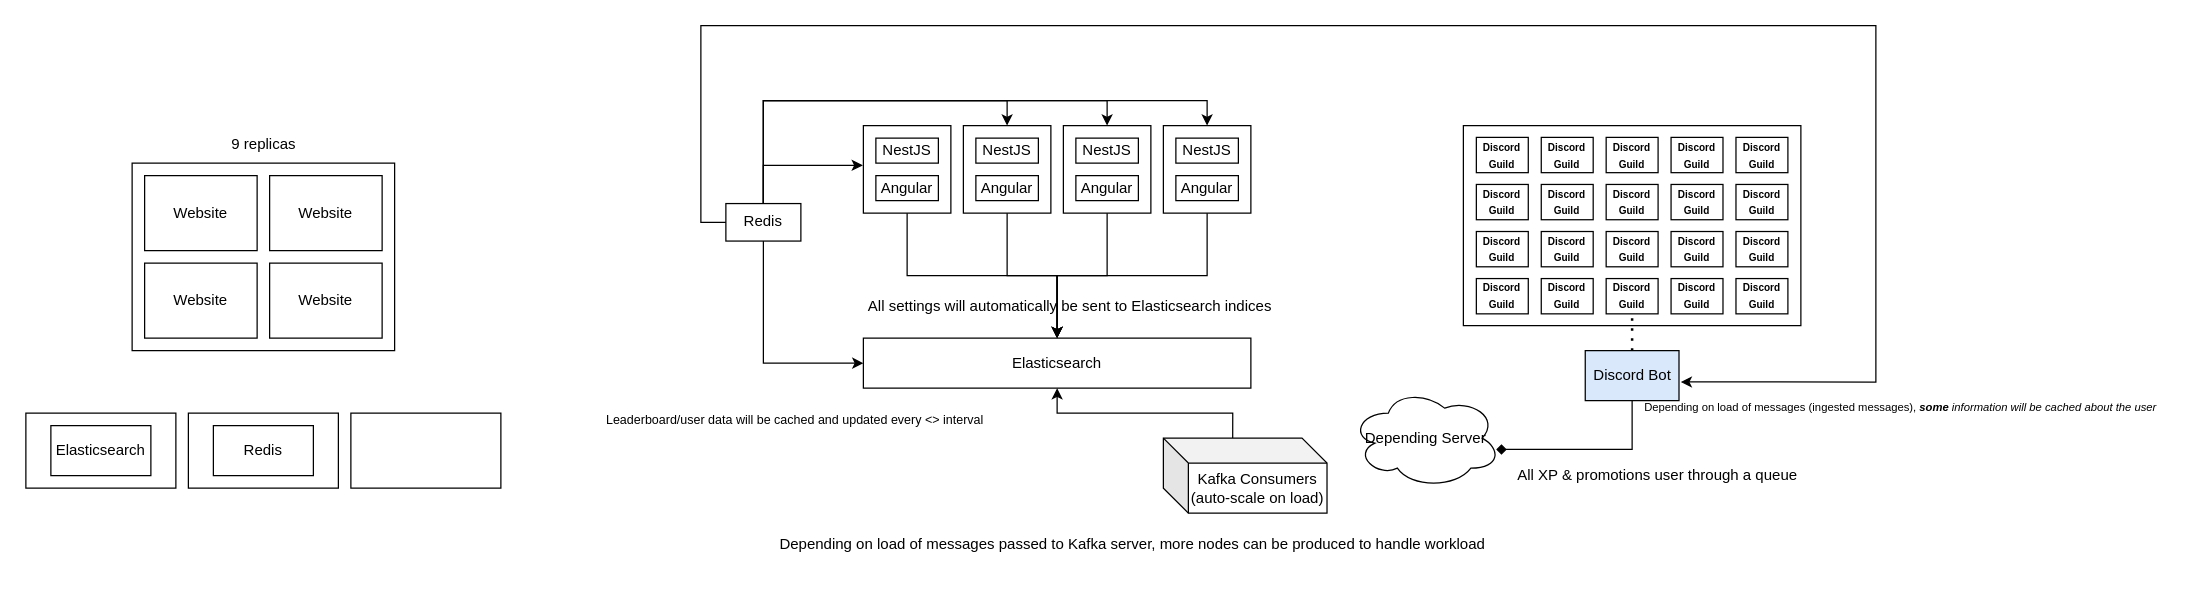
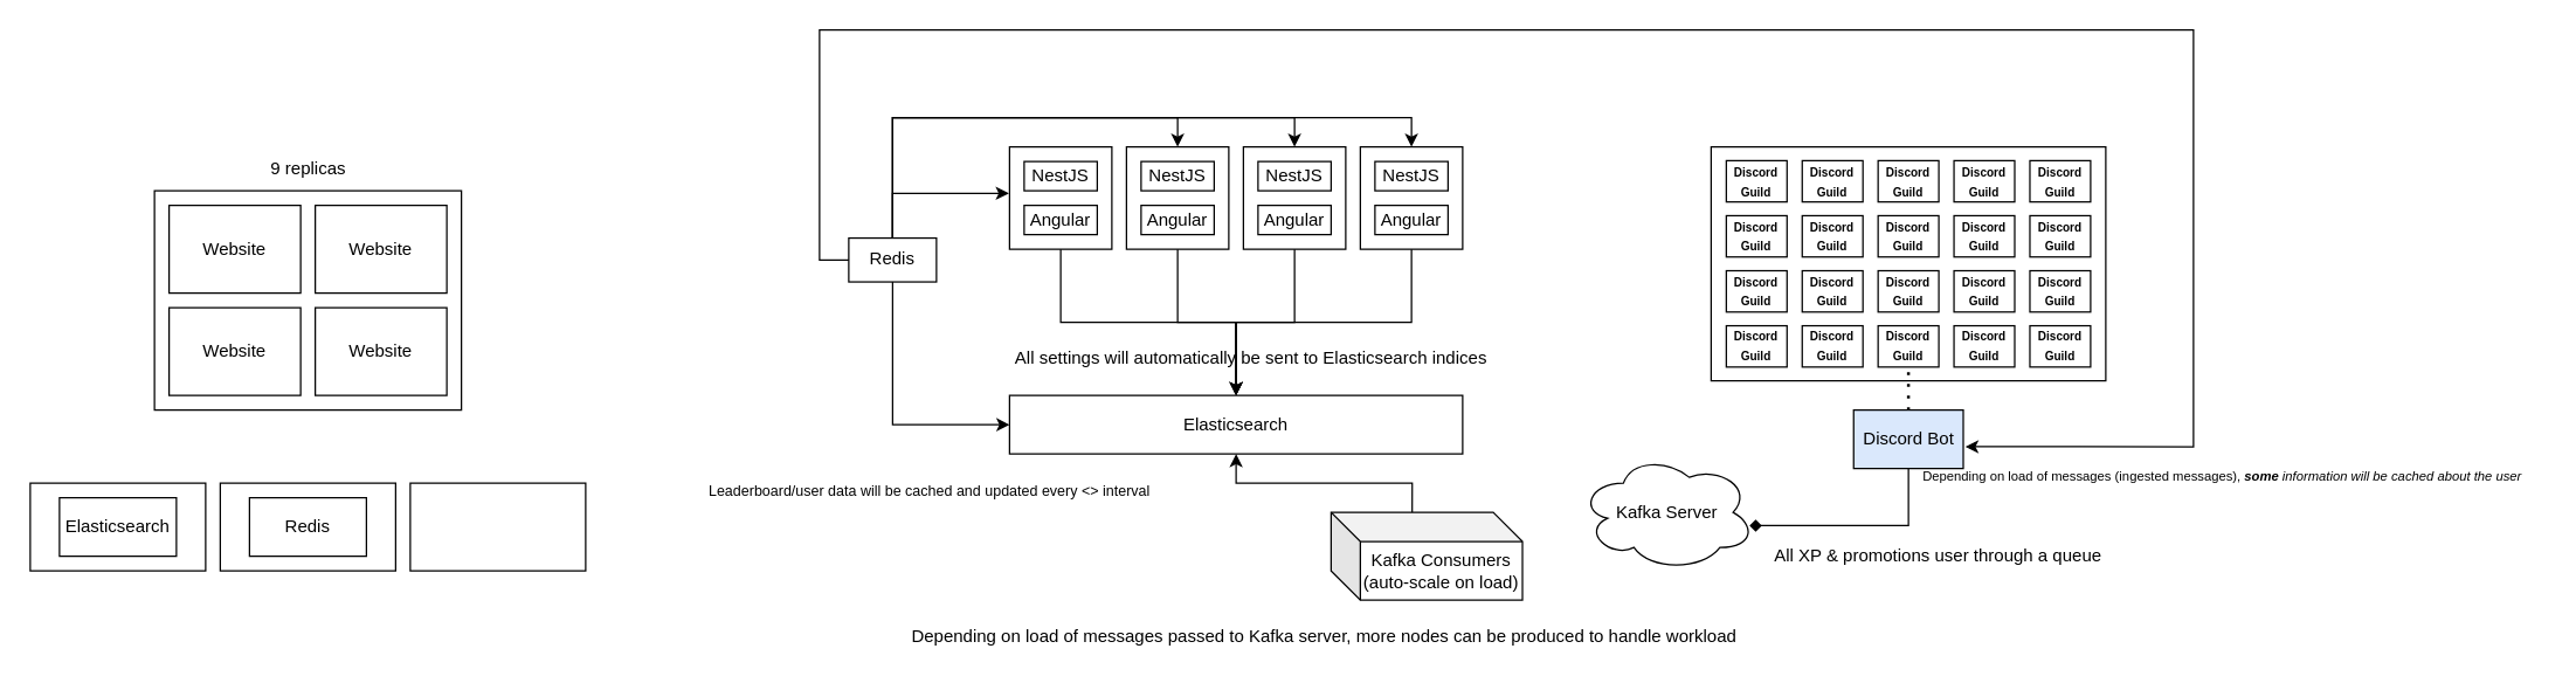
  <mxCell id="0" />
  <mxCell id="1" parent="0" />
  <mxCell id="2" value="" style="group" vertex="1" connectable="0" parent="1"><mxGeometry x="240" y="110" width="210" height="180" as="geometry" /></mxCell>
  <mxCell id="3" value="" style="group" vertex="1" connectable="0" parent="2"><mxGeometry x="-135" y="20" width="210" height="150" as="geometry" /></mxCell>
  <mxCell id="4" value="" style="rounded=0;whiteSpace=wrap;html=1;" vertex="1" parent="3"><mxGeometry width="210" height="150" as="geometry" /></mxCell>
  <mxCell id="5" value="Website" style="rounded=0;whiteSpace=wrap;html=1;" vertex="1" parent="3"><mxGeometry x="10" y="10" width="90" height="60" as="geometry" /></mxCell>
  <mxCell id="6" value="Website" style="rounded=0;whiteSpace=wrap;html=1;" vertex="1" parent="3"><mxGeometry x="110" y="10" width="90" height="60" as="geometry" /></mxCell>
  <mxCell id="7" value="Website" style="rounded=0;whiteSpace=wrap;html=1;" vertex="1" parent="3"><mxGeometry x="10" y="80" width="90" height="60" as="geometry" /></mxCell>
  <mxCell id="8" value="Website" style="rounded=0;whiteSpace=wrap;html=1;" vertex="1" parent="3"><mxGeometry x="110" y="80" width="90" height="60" as="geometry" /></mxCell>
  <mxCell id="9" value="9 replicas" style="text;html=1;align=center;verticalAlign=middle;resizable=0;points=[];autosize=1;strokeColor=none;fillColor=none;" vertex="1" parent="2"><mxGeometry x="-65" y="-10" width="70" height="30" as="geometry" /></mxCell>
  <mxCell id="10" value="" style="group" vertex="1" connectable="0" parent="1"><mxGeometry x="155" y="340" width="380" height="60" as="geometry" /></mxCell>
  <mxCell id="11" value="" style="whiteSpace=wrap;html=1;" vertex="1" parent="10"><mxGeometry x="-135" y="-10" width="120" height="60" as="geometry" /></mxCell>
  <mxCell id="12" value="Elasticsearch" style="rounded=0;whiteSpace=wrap;html=1;" vertex="1" parent="10"><mxGeometry x="-115" width="80" height="40" as="geometry" /></mxCell>
  <mxCell id="13" value="" style="whiteSpace=wrap;html=1;" vertex="1" parent="10"><mxGeometry x="-5" y="-10" width="120" height="60" as="geometry" /></mxCell>
  <mxCell id="14" value="Redis" style="rounded=0;whiteSpace=wrap;html=1;" vertex="1" parent="10"><mxGeometry x="15" width="80" height="40" as="geometry" /></mxCell>
  <mxCell id="15" value="" style="whiteSpace=wrap;html=1;" vertex="1" parent="10"><mxGeometry x="125" y="-10" width="120" height="60" as="geometry" /></mxCell>
  <mxCell id="16" value="" style="group" vertex="1" connectable="0" parent="1"><mxGeometry x="690" y="100" width="310" height="70" as="geometry" /></mxCell>
  <mxCell id="17" value="" style="group" vertex="1" connectable="0" parent="16"><mxGeometry width="70" height="70" as="geometry" /></mxCell>
  <mxCell id="18" value="" style="whiteSpace=wrap;html=1;" vertex="1" parent="17"><mxGeometry width="70" height="70" as="geometry" /></mxCell>
  <mxCell id="19" value="NestJS" style="whiteSpace=wrap;html=1;" vertex="1" parent="17"><mxGeometry x="10" y="10" width="50" height="20" as="geometry" /></mxCell>
  <mxCell id="20" value="Angular" style="whiteSpace=wrap;html=1;" vertex="1" parent="17"><mxGeometry x="10" y="40" width="50" height="20" as="geometry" /></mxCell>
  <mxCell id="21" value="" style="group" vertex="1" connectable="0" parent="16"><mxGeometry x="80" width="70" height="70" as="geometry" /></mxCell>
  <mxCell id="22" value="" style="whiteSpace=wrap;html=1;" vertex="1" parent="21"><mxGeometry width="70" height="70" as="geometry" /></mxCell>
  <mxCell id="23" value="NestJS" style="whiteSpace=wrap;html=1;" vertex="1" parent="21"><mxGeometry x="10" y="10" width="50" height="20" as="geometry" /></mxCell>
  <mxCell id="24" value="Angular" style="whiteSpace=wrap;html=1;" vertex="1" parent="21"><mxGeometry x="10" y="40" width="50" height="20" as="geometry" /></mxCell>
  <mxCell id="25" value="" style="group" vertex="1" connectable="0" parent="16"><mxGeometry x="160" width="70" height="70" as="geometry" /></mxCell>
  <mxCell id="26" value="" style="whiteSpace=wrap;html=1;" vertex="1" parent="25"><mxGeometry width="70" height="70" as="geometry" /></mxCell>
  <mxCell id="27" value="NestJS" style="whiteSpace=wrap;html=1;" vertex="1" parent="25"><mxGeometry x="10" y="10" width="50" height="20" as="geometry" /></mxCell>
  <mxCell id="28" value="Angular" style="whiteSpace=wrap;html=1;" vertex="1" parent="25"><mxGeometry x="10" y="40" width="50" height="20" as="geometry" /></mxCell>
  <mxCell id="29" value="" style="group" vertex="1" connectable="0" parent="16"><mxGeometry x="240" width="70" height="70" as="geometry" /></mxCell>
  <mxCell id="30" value="" style="whiteSpace=wrap;html=1;" vertex="1" parent="29"><mxGeometry width="70" height="70" as="geometry" /></mxCell>
  <mxCell id="31" value="NestJS" style="whiteSpace=wrap;html=1;" vertex="1" parent="29"><mxGeometry x="10" y="10" width="50" height="20" as="geometry" /></mxCell>
  <mxCell id="32" value="Angular" style="whiteSpace=wrap;html=1;" vertex="1" parent="29"><mxGeometry x="10" y="40" width="50" height="20" as="geometry" /></mxCell>
  <mxCell id="33" value="Elasticsearch" style="whiteSpace=wrap;html=1;" vertex="1" parent="1"><mxGeometry x="690" y="270" width="310" height="40" as="geometry" /></mxCell>
  <mxCell id="34" style="edgeStyle=orthogonalEdgeStyle;rounded=0;orthogonalLoop=1;jettySize=auto;html=1;exitX=0.5;exitY=1;exitDx=0;exitDy=0;entryX=0.5;entryY=0;entryDx=0;entryDy=0;" edge="1" parent="1" source="18" target="33"><mxGeometry relative="1" as="geometry" /></mxCell>
  <mxCell id="35" style="edgeStyle=orthogonalEdgeStyle;rounded=0;orthogonalLoop=1;jettySize=auto;html=1;exitX=0.5;exitY=1;exitDx=0;exitDy=0;entryX=0.5;entryY=0;entryDx=0;entryDy=0;" edge="1" parent="1" source="26" target="33"><mxGeometry relative="1" as="geometry" /></mxCell>
  <mxCell id="36" style="edgeStyle=orthogonalEdgeStyle;rounded=0;orthogonalLoop=1;jettySize=auto;html=1;exitX=0.5;exitY=1;exitDx=0;exitDy=0;entryX=0.5;entryY=0;entryDx=0;entryDy=0;" edge="1" parent="1" source="22" target="33"><mxGeometry relative="1" as="geometry" /></mxCell>
  <mxCell id="37" style="edgeStyle=orthogonalEdgeStyle;rounded=0;orthogonalLoop=1;jettySize=auto;html=1;exitX=0.5;exitY=1;exitDx=0;exitDy=0;entryX=0.5;entryY=0;entryDx=0;entryDy=0;" edge="1" parent="1" source="30" target="33"><mxGeometry relative="1" as="geometry" /></mxCell>
  <mxCell id="38" value="All settings will automatically be sent to Elasticsearch indices" style="text;html=1;align=center;verticalAlign=middle;resizable=0;points=[];autosize=1;strokeColor=none;fillColor=none;" vertex="1" parent="1"><mxGeometry x="680" y="230" width="350" height="30" as="geometry" /></mxCell>
  <mxCell id="39" value="Discord Bot" style="rounded=0;whiteSpace=wrap;html=1;fillColor=#dae8fc;" vertex="1" parent="1"><mxGeometry x="1267.5" y="280" width="75" height="40" as="geometry" /></mxCell>
- <mxCell id="40" value="Depending Server" style="ellipse;shape=cloud;whiteSpace=wrap;html=1;" vertex="1" parent="1"><mxGeometry x="1080" y="310" width="120" height="80" as="geometry" /></mxCell>
+ <mxCell id="40" value="Kafka Server" style="ellipse;shape=cloud;whiteSpace=wrap;html=1;" vertex="1" parent="1"><mxGeometry x="1080" y="310" width="120" height="80" as="geometry" /></mxCell>
  <mxCell id="41" value="" style="whiteSpace=wrap;html=1;rounded=0;" vertex="1" parent="1"><mxGeometry x="1170" y="100" width="270" height="160" as="geometry" /></mxCell>
  <mxCell id="42" value="&lt;h5 style=&quot;line-height: 120%;&quot;&gt;&lt;font style=&quot;font-size: 8px;&quot;&gt;Discord Guild&lt;/font&gt;&lt;/h5&gt;" style="whiteSpace=wrap;html=1;" vertex="1" parent="1"><mxGeometry x="1180.385" y="109.412" width="41.538" height="28.235" as="geometry" /></mxCell>
  <mxCell id="43" value="&lt;h5 style=&quot;line-height: 120%;&quot;&gt;&lt;font style=&quot;font-size: 8px;&quot;&gt;Discord Guild&lt;/font&gt;&lt;/h5&gt;" style="whiteSpace=wrap;html=1;" vertex="1" parent="1"><mxGeometry x="1232.308" y="109.412" width="41.538" height="28.235" as="geometry" /></mxCell>
  <mxCell id="44" value="&lt;h5 style=&quot;line-height: 120%;&quot;&gt;&lt;font style=&quot;font-size: 8px;&quot;&gt;Discord Guild&lt;/font&gt;&lt;/h5&gt;" style="whiteSpace=wrap;html=1;" vertex="1" parent="1"><mxGeometry x="1284.231" y="109.412" width="41.538" height="28.235" as="geometry" /></mxCell>
  <mxCell id="45" value="&lt;h5 style=&quot;line-height: 120%;&quot;&gt;&lt;font style=&quot;font-size: 8px;&quot;&gt;Discord Guild&lt;/font&gt;&lt;/h5&gt;" style="whiteSpace=wrap;html=1;" vertex="1" parent="1"><mxGeometry x="1336.154" y="109.412" width="41.538" height="28.235" as="geometry" /></mxCell>
  <mxCell id="46" value="&lt;h5 style=&quot;line-height: 120%;&quot;&gt;&lt;font style=&quot;font-size: 8px;&quot;&gt;Discord Guild&lt;/font&gt;&lt;/h5&gt;" style="whiteSpace=wrap;html=1;" vertex="1" parent="1"><mxGeometry x="1388.077" y="109.412" width="41.538" height="28.235" as="geometry" /></mxCell>
  <mxCell id="47" value="&lt;h5 style=&quot;line-height: 120%;&quot;&gt;&lt;font style=&quot;font-size: 8px;&quot;&gt;Discord Guild&lt;/font&gt;&lt;/h5&gt;" style="whiteSpace=wrap;html=1;" vertex="1" parent="1"><mxGeometry x="1180.385" y="147.059" width="41.538" height="28.235" as="geometry" /></mxCell>
  <mxCell id="48" value="&lt;h5 style=&quot;line-height: 120%;&quot;&gt;&lt;font style=&quot;font-size: 8px;&quot;&gt;Discord Guild&lt;/font&gt;&lt;/h5&gt;" style="whiteSpace=wrap;html=1;" vertex="1" parent="1"><mxGeometry x="1232.308" y="147.059" width="41.538" height="28.235" as="geometry" /></mxCell>
  <mxCell id="49" value="&lt;h5 style=&quot;line-height: 120%;&quot;&gt;&lt;font style=&quot;font-size: 8px;&quot;&gt;Discord Guild&lt;/font&gt;&lt;/h5&gt;" style="whiteSpace=wrap;html=1;" vertex="1" parent="1"><mxGeometry x="1284.231" y="147.059" width="41.538" height="28.235" as="geometry" /></mxCell>
  <mxCell id="50" value="&lt;h5 style=&quot;line-height: 120%;&quot;&gt;&lt;font style=&quot;font-size: 8px;&quot;&gt;Discord Guild&lt;/font&gt;&lt;/h5&gt;" style="whiteSpace=wrap;html=1;" vertex="1" parent="1"><mxGeometry x="1336.154" y="147.059" width="41.538" height="28.235" as="geometry" /></mxCell>
  <mxCell id="51" value="&lt;h5 style=&quot;line-height: 120%;&quot;&gt;&lt;font style=&quot;font-size: 8px;&quot;&gt;Discord Guild&lt;/font&gt;&lt;/h5&gt;" style="whiteSpace=wrap;html=1;" vertex="1" parent="1"><mxGeometry x="1388.077" y="147.059" width="41.538" height="28.235" as="geometry" /></mxCell>
  <mxCell id="52" value="&lt;h5 style=&quot;line-height: 120%;&quot;&gt;&lt;font style=&quot;font-size: 8px;&quot;&gt;Discord Guild&lt;/font&gt;&lt;/h5&gt;" style="whiteSpace=wrap;html=1;" vertex="1" parent="1"><mxGeometry x="1180.385" y="184.706" width="41.538" height="28.235" as="geometry" /></mxCell>
  <mxCell id="53" value="&lt;h5 style=&quot;line-height: 120%;&quot;&gt;&lt;font style=&quot;font-size: 8px;&quot;&gt;Discord Guild&lt;/font&gt;&lt;/h5&gt;" style="whiteSpace=wrap;html=1;" vertex="1" parent="1"><mxGeometry x="1232.308" y="184.706" width="41.538" height="28.235" as="geometry" /></mxCell>
  <mxCell id="54" value="&lt;h5 style=&quot;line-height: 120%;&quot;&gt;&lt;font style=&quot;font-size: 8px;&quot;&gt;Discord Guild&lt;/font&gt;&lt;/h5&gt;" style="whiteSpace=wrap;html=1;" vertex="1" parent="1"><mxGeometry x="1284.231" y="184.706" width="41.538" height="28.235" as="geometry" /></mxCell>
  <mxCell id="55" value="&lt;h5 style=&quot;line-height: 120%;&quot;&gt;&lt;font style=&quot;font-size: 8px;&quot;&gt;Discord Guild&lt;/font&gt;&lt;/h5&gt;" style="whiteSpace=wrap;html=1;" vertex="1" parent="1"><mxGeometry x="1336.154" y="184.706" width="41.538" height="28.235" as="geometry" /></mxCell>
  <mxCell id="56" value="&lt;h5 style=&quot;line-height: 120%;&quot;&gt;&lt;font style=&quot;font-size: 8px;&quot;&gt;Discord Guild&lt;/font&gt;&lt;/h5&gt;" style="whiteSpace=wrap;html=1;" vertex="1" parent="1"><mxGeometry x="1388.077" y="184.706" width="41.538" height="28.235" as="geometry" /></mxCell>
  <mxCell id="57" value="&lt;h5 style=&quot;line-height: 120%;&quot;&gt;&lt;font style=&quot;font-size: 8px;&quot;&gt;Discord Guild&lt;/font&gt;&lt;/h5&gt;" style="whiteSpace=wrap;html=1;" vertex="1" parent="1"><mxGeometry x="1180.385" y="222.353" width="41.538" height="28.235" as="geometry" /></mxCell>
  <mxCell id="58" value="&lt;h5 style=&quot;line-height: 120%;&quot;&gt;&lt;font style=&quot;font-size: 8px;&quot;&gt;Discord Guild&lt;/font&gt;&lt;/h5&gt;" style="whiteSpace=wrap;html=1;" vertex="1" parent="1"><mxGeometry x="1232.308" y="222.353" width="41.538" height="28.235" as="geometry" /></mxCell>
  <mxCell id="59" value="&lt;h5 style=&quot;line-height: 120%;&quot;&gt;&lt;font style=&quot;font-size: 8px;&quot;&gt;Discord Guild&lt;/font&gt;&lt;/h5&gt;" style="whiteSpace=wrap;html=1;" vertex="1" parent="1"><mxGeometry x="1284.231" y="222.353" width="41.538" height="28.235" as="geometry" /></mxCell>
  <mxCell id="60" value="&lt;h5 style=&quot;line-height: 120%;&quot;&gt;&lt;font style=&quot;font-size: 8px;&quot;&gt;Discord Guild&lt;/font&gt;&lt;/h5&gt;" style="whiteSpace=wrap;html=1;" vertex="1" parent="1"><mxGeometry x="1336.154" y="222.353" width="41.538" height="28.235" as="geometry" /></mxCell>
  <mxCell id="61" value="&lt;h5 style=&quot;line-height: 120%;&quot;&gt;&lt;font style=&quot;font-size: 8px;&quot;&gt;Discord Guild&lt;/font&gt;&lt;/h5&gt;" style="whiteSpace=wrap;html=1;" vertex="1" parent="1"><mxGeometry x="1388.077" y="222.353" width="41.538" height="28.235" as="geometry" /></mxCell>
  <mxCell id="62" value="" style="endArrow=none;dashed=1;html=1;dashPattern=1 3;strokeWidth=2;rounded=0;exitX=0.5;exitY=0;exitDx=0;exitDy=0;" edge="1" parent="1" source="39" target="59"><mxGeometry width="50" height="50" relative="1" as="geometry"><mxPoint x="1240" y="310" as="sourcePoint" /><mxPoint x="1290" y="260" as="targetPoint" /></mxGeometry></mxCell>
  <mxCell id="63" style="edgeStyle=orthogonalEdgeStyle;rounded=0;orthogonalLoop=1;jettySize=auto;html=1;exitX=0.5;exitY=0;exitDx=0;exitDy=0;entryX=0.5;entryY=0;entryDx=0;entryDy=0;" edge="1" parent="1" source="67" target="22"><mxGeometry relative="1" as="geometry" /></mxCell>
  <mxCell id="64" style="edgeStyle=orthogonalEdgeStyle;rounded=0;orthogonalLoop=1;jettySize=auto;html=1;exitX=0.5;exitY=0;exitDx=0;exitDy=0;entryX=0.5;entryY=0;entryDx=0;entryDy=0;" edge="1" parent="1" source="67" target="26"><mxGeometry relative="1" as="geometry" /></mxCell>
  <mxCell id="65" style="edgeStyle=orthogonalEdgeStyle;rounded=0;orthogonalLoop=1;jettySize=auto;html=1;exitX=0.5;exitY=0;exitDx=0;exitDy=0;entryX=0.5;entryY=0;entryDx=0;entryDy=0;" edge="1" parent="1" source="67" target="30"><mxGeometry relative="1" as="geometry" /></mxCell>
  <mxCell id="66" style="edgeStyle=orthogonalEdgeStyle;rounded=0;orthogonalLoop=1;jettySize=auto;html=1;exitX=0.5;exitY=1;exitDx=0;exitDy=0;entryX=0;entryY=0.5;entryDx=0;entryDy=0;" edge="1" parent="1" source="67" target="33"><mxGeometry relative="1" as="geometry" /></mxCell>
  <mxCell id="67" value="Redis" style="rounded=0;whiteSpace=wrap;html=1;" vertex="1" parent="1"><mxGeometry x="580" y="162.35" width="60" height="30" as="geometry" /></mxCell>
  <mxCell id="68" style="edgeStyle=orthogonalEdgeStyle;rounded=0;orthogonalLoop=1;jettySize=auto;html=1;exitX=0.5;exitY=0;exitDx=0;exitDy=0;entryX=-0.006;entryY=0.454;entryDx=0;entryDy=0;entryPerimeter=0;" edge="1" parent="1" source="67" target="18"><mxGeometry relative="1" as="geometry" /></mxCell>
  <mxCell id="69" value="&lt;font style=&quot;font-size: 10px;&quot;&gt;Leaderboard/user data will be cached and updated every &amp;lt;&amp;gt; interval&lt;/font&gt;" style="text;html=1;align=center;verticalAlign=middle;resizable=0;points=[];autosize=1;strokeColor=none;fillColor=none;rotation=0;" vertex="1" parent="1"><mxGeometry x="470" y="320" width="330" height="30" as="geometry" /></mxCell>
  <mxCell id="70" style="edgeStyle=orthogonalEdgeStyle;rounded=0;orthogonalLoop=1;jettySize=auto;html=1;exitX=0.5;exitY=1;exitDx=0;exitDy=0;entryX=0.969;entryY=0.613;entryDx=0;entryDy=0;entryPerimeter=0;endArrow=diamond;" edge="1" parent="1" source="39" target="40"><mxGeometry relative="1" as="geometry" /></mxCell>
  <mxCell id="71" style="edgeStyle=orthogonalEdgeStyle;rounded=0;orthogonalLoop=1;jettySize=auto;html=1;exitX=0;exitY=0;exitDx=55.455;exitDy=0;exitPerimeter=0;entryX=0.5;entryY=1;entryDx=0;entryDy=0;" edge="1" parent="1" source="72" target="33"><mxGeometry relative="1" as="geometry" /></mxCell>
- <mxCell id="72" value="Kafka Consumers (auto-scale on load)" style="shape=cube;whiteSpace=wrap;html=1;boundedLbl=1;backgroundOutline=1;darkOpacity=0.05;darkOpacity2=0.1;" vertex="1" parent="1"><mxGeometry x="930" y="350" width="130.91" height="60" as="geometry" /></mxCell>
+ <mxCell id="72" value="Kafka Consumers (auto-scale on load)" style="shape=cube;whiteSpace=wrap;html=1;boundedLbl=1;backgroundOutline=1;darkOpacity=0.05;darkOpacity2=0.1;" vertex="1" parent="1"><mxGeometry x="910" y="350" width="130.91" height="60" as="geometry" /></mxCell>
  <mxCell id="73" value="All XP &amp;amp; promotions user through a queue" style="text;html=1;align=center;verticalAlign=middle;resizable=0;points=[];autosize=1;strokeColor=none;fillColor=none;" vertex="1" parent="1"><mxGeometry x="1190" y="365" width="270" height="30" as="geometry" /></mxCell>
  <mxCell id="74" value="Depending on load of messages passed to Kafka server, more nodes can be produced to handle workload" style="text;html=1;align=center;verticalAlign=middle;resizable=0;points=[];autosize=1;strokeColor=none;fillColor=none;" vertex="1" parent="1"><mxGeometry x="610" y="420" width="590" height="30" as="geometry" /></mxCell>
  <mxCell id="75" style="edgeStyle=orthogonalEdgeStyle;rounded=0;orthogonalLoop=1;jettySize=auto;html=1;exitX=0;exitY=0.5;exitDx=0;exitDy=0;entryX=1.019;entryY=0.627;entryDx=0;entryDy=0;entryPerimeter=0;" edge="1" parent="1" source="67" target="39"><mxGeometry relative="1" as="geometry"><Array as="points"><mxPoint x="560" y="177" /><mxPoint x="560" y="20" /><mxPoint x="1500" y="20" /><mxPoint x="1500" y="305" /></Array></mxGeometry></mxCell>
  <mxCell id="76" value="&lt;font style=&quot;font-size: 9px;&quot;&gt;Depending on load of messages (ingested messages), &lt;i style=&quot;&quot;&gt;&lt;b&gt;some &lt;/b&gt;information will be cached about the user&lt;/i&gt;&lt;/font&gt;" style="text;html=1;align=center;verticalAlign=middle;whiteSpace=wrap;rounded=0;" vertex="1" parent="1"><mxGeometry x="1300" y="310" width="440" height="30" as="geometry" /></mxCell>
